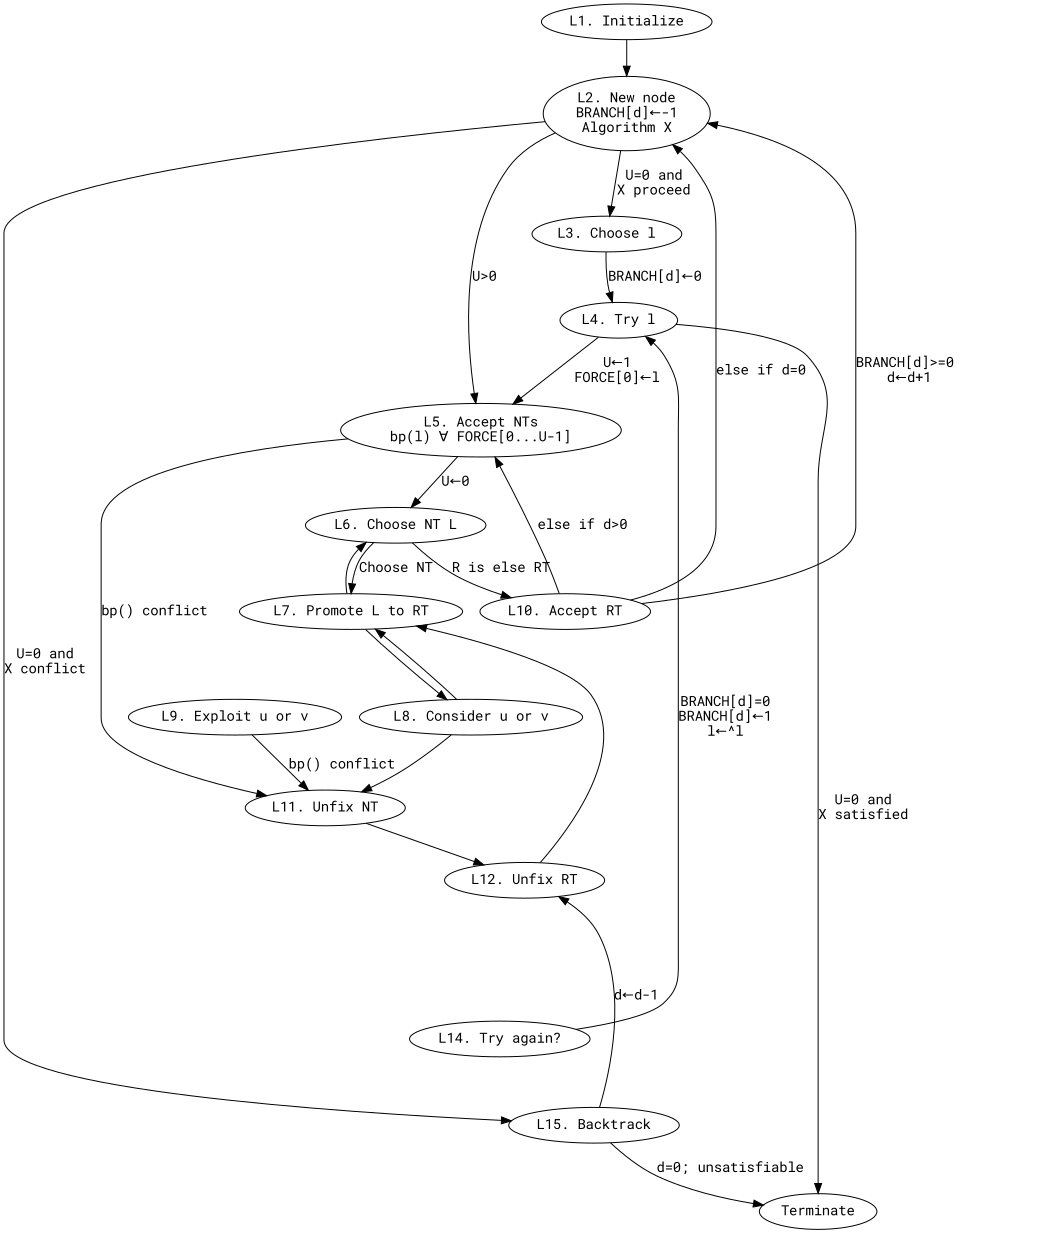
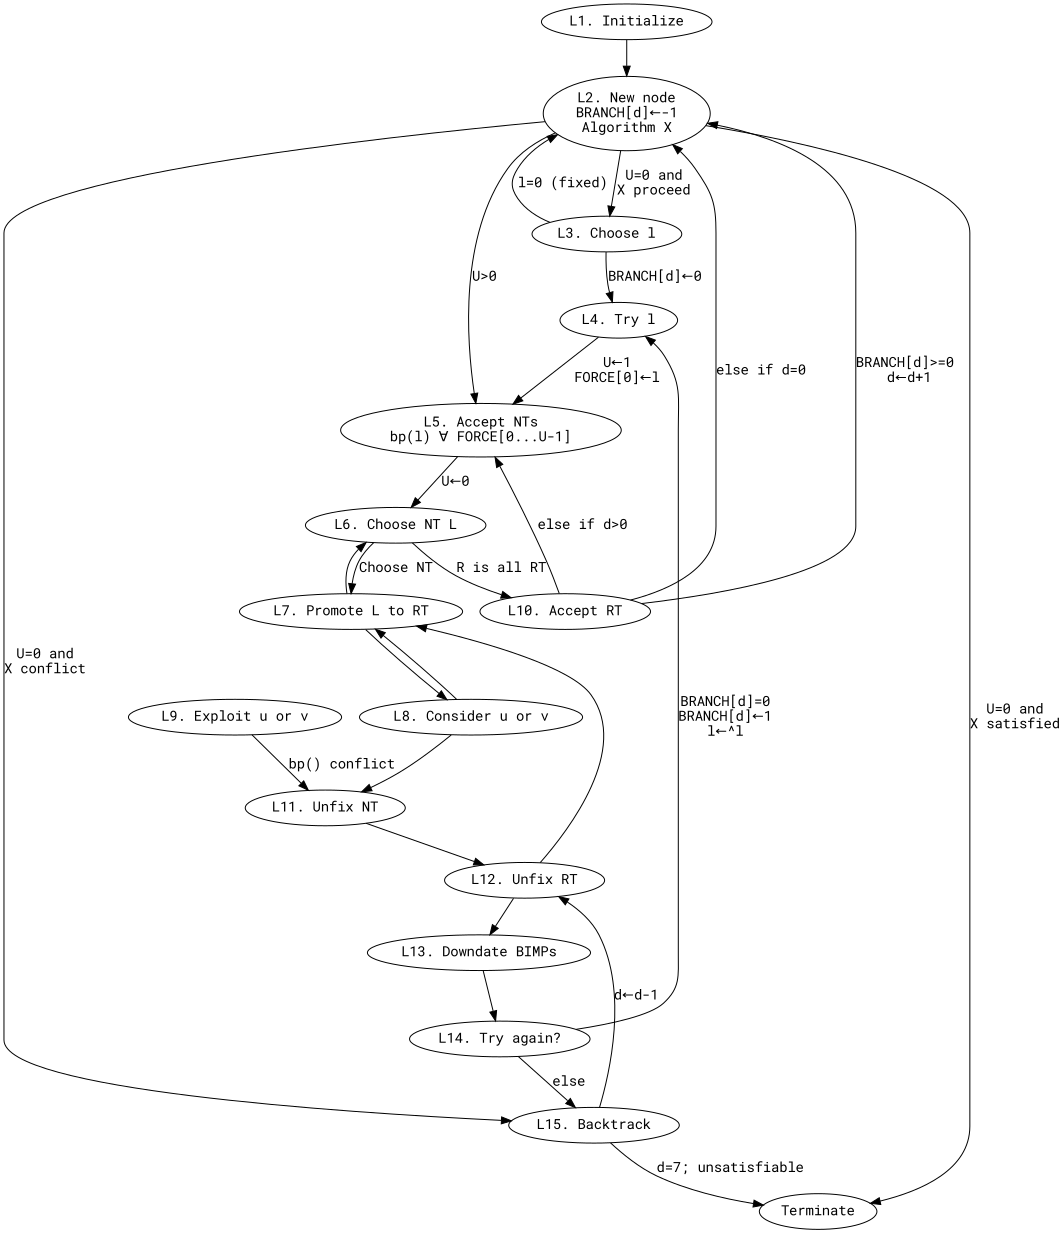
  digraph {
    fontname="Roboto Mono"
    node [fontname="Roboto Mono"]
    edge [fontname="Roboto Mono"]
    n1 [label="L1. Initialize"]
    n2 [label="L2. New node\nBRANCH[d]←-1\nAlgorithm X"]
    n3 [label="L3. Choose l"]
    n4 [label="L5. Accept NTs\nbp(l) ∀ FORCE[0...U-1]"]
    n5 [label="L15. Backtrack"]
    Terminate
    n7 [label="L4. Try l"]
    n8 [label="L6. Choose NT L"]
    n9 [label="L11. Unfix NT"]
    n10 [label="L12. Unfix RT"]
    n11 [label="L7. Promote L to RT"]
    n12 [label="L10. Accept RT"]
    n13 [label="L8. Consider u or v"]
    n14 [label="L9. Exploit u or v"]
+   n15 [label="L13. Downdate BIMPs"]
    n16 [label="L14. Try again?"]
    n1 -> n2
    n2 -> n3 [label="U=0 and\nX proceed"]
    n2 -> n4 [label="U>0"]
    n2 -> n5 [label="U=0 and\nX conflict"]
-   n7 -> Terminate [label="U=0 and\nX satisfied"]
+   n2 -> Terminate [label="U=0 and\nX satisfied"]
+   n3 -> n2 [label="l=0 (fixed)"]
    n3 -> n7 [label="BRANCH[d]←0"]
    n4 -> n8 [label="U←0"]
-   n4 -> n9 [label="bp() conflict"]
-   n5 -> Terminate [label="d=0; unsatisfiable"]
+   n5 -> Terminate [label="d=7; unsatisfiable"]
    n5 -> n10 [label="d←d-1"]
    n7 -> n4 [label="U←1\nFORCE[0]←l"]
    n8 -> n11 [label="Choose NT"]
-   n8 -> n12 [label="R is else RT"]
+   n8 -> n12 [label="R is all RT"]
    n9 -> n10
    n10 -> n11
+   n10 -> n15
    n11 -> n8
    n11 -> n13
    n12 -> n2 [label="BRANCH[d]>=0\n d←d+1"]
    n12 -> n2 [label="else if d=0"]
    n12 -> n4 [label="else if d>0"]
    n13 -> n9
    n13 -> n11
    n14 -> n9 [label="bp() conflict"]
+   n15 -> n16
+   n16 -> n5 [label=else]
    n16 -> n7 [label="BRANCH[d]=0\nBRANCH[d]←1\nl←^l"]
  }
